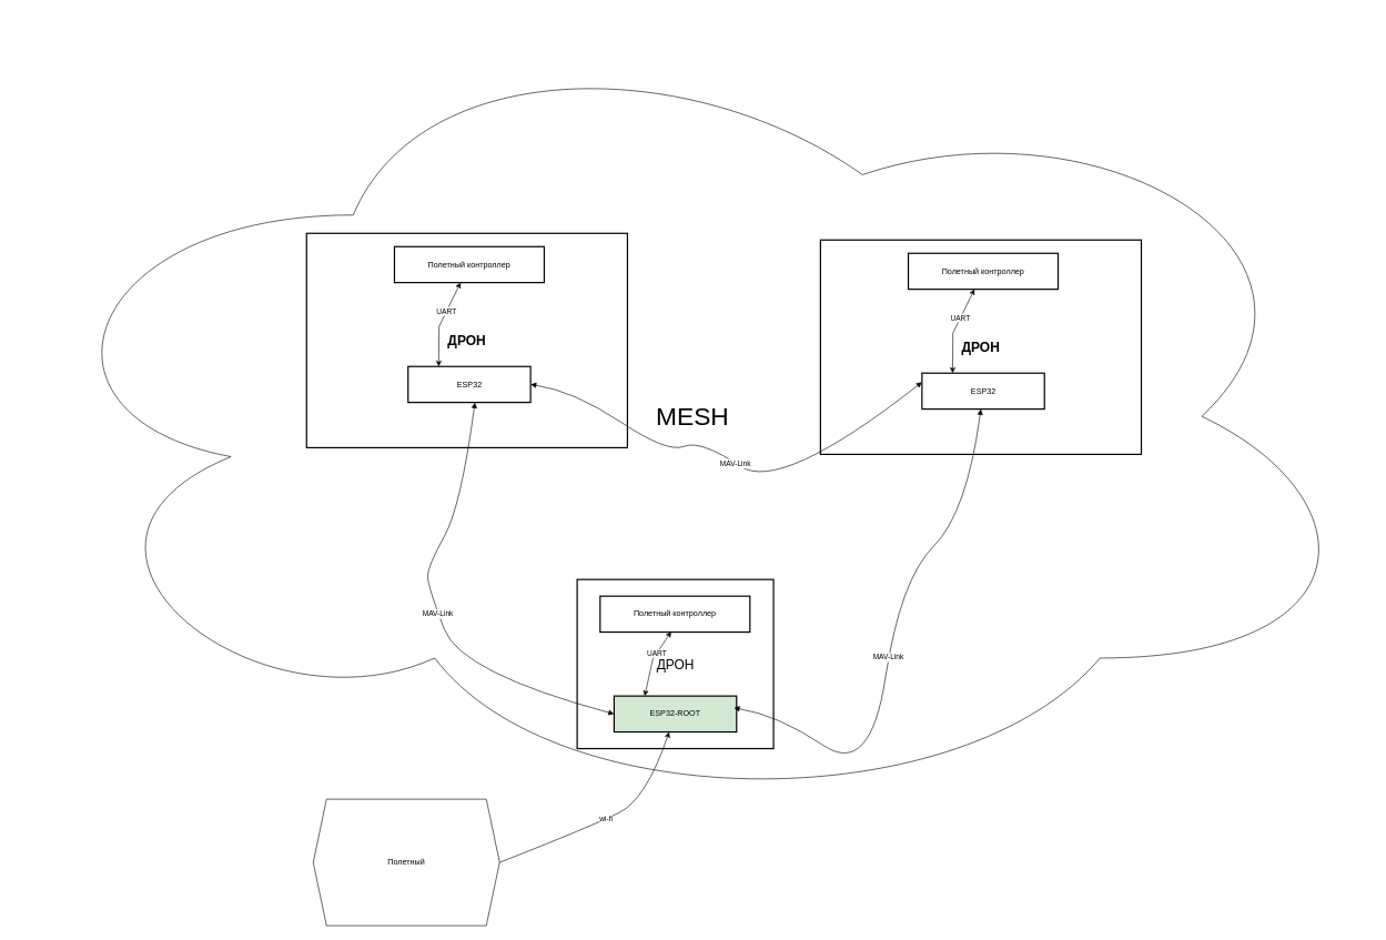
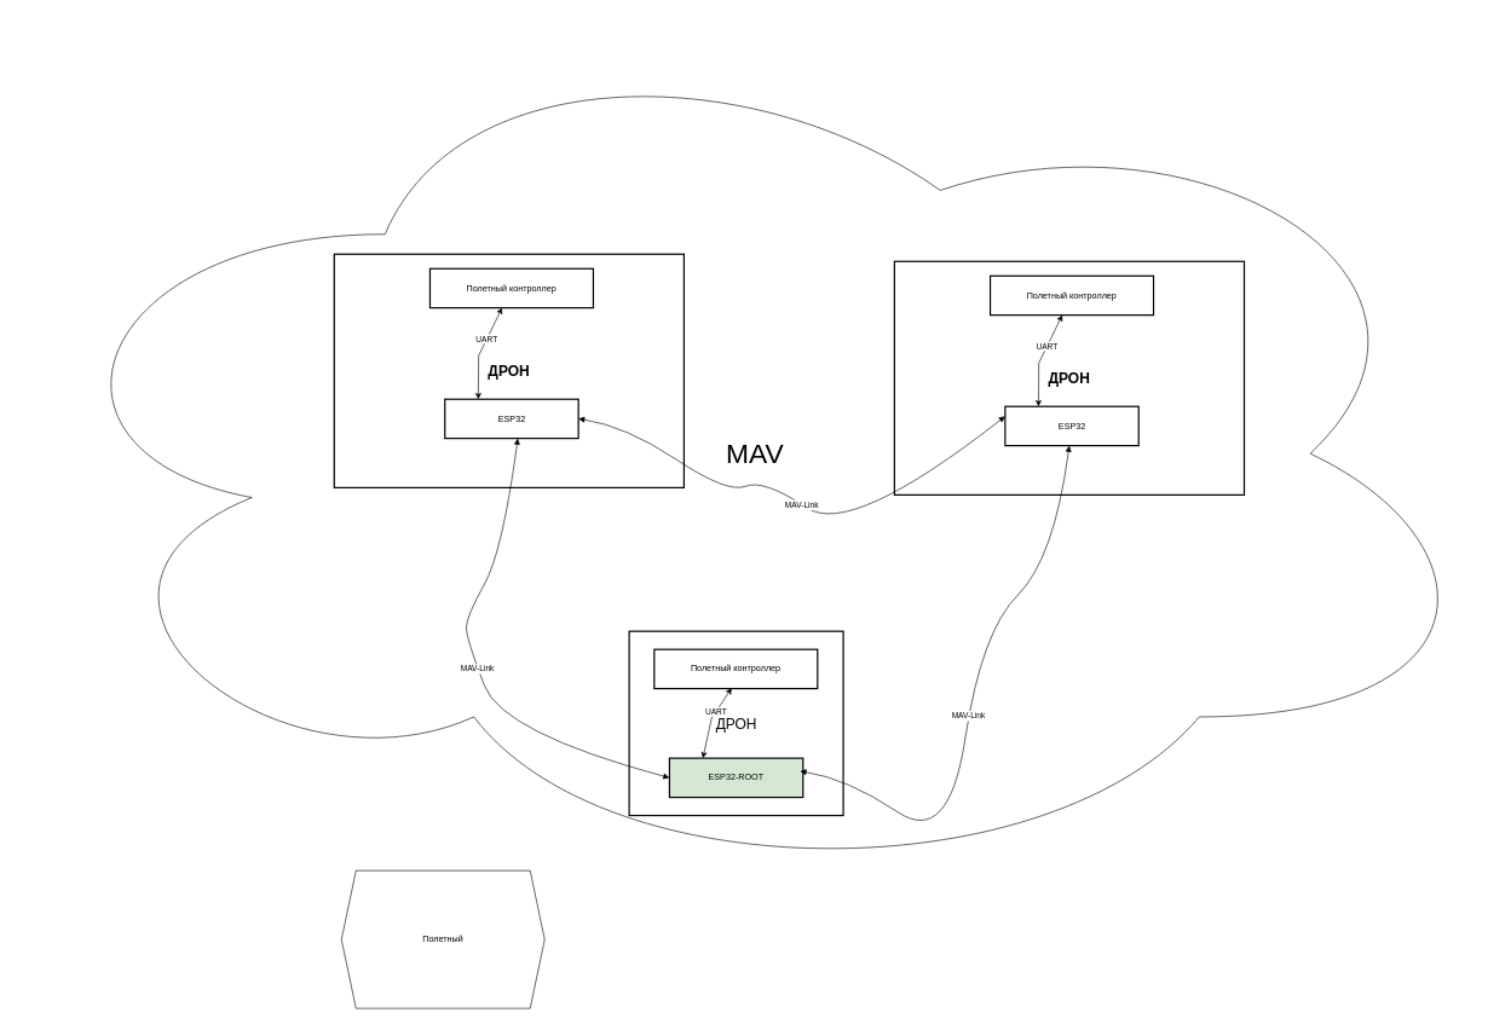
  <mxCell id="0" />
  <mxCell id="1" parent="0" />
- <mxCell id="2" value="&lt;font style=&quot;font-size: 38px;&quot;&gt;MESH&lt;/font&gt;" style="ellipse;shape=cloud;whiteSpace=wrap;html=1;" vertex="1" parent="1"><mxGeometry x="20" y="20" width="2040" height="1210" as="geometry" /></mxCell>
+ <mxCell id="2" value="&lt;font style=&quot;font-size: 38px;&quot;&gt;MAV&lt;/font&gt;" style="ellipse;shape=cloud;whiteSpace=wrap;html=1;" vertex="1" parent="1"><mxGeometry x="20" y="20" width="2040" height="1210" as="geometry" /></mxCell>
  <mxCell id="3" value="ДРОН" style="whiteSpace=wrap;strokeWidth=2;fontStyle=1;fontSize=20;" parent="1" vertex="1"><mxGeometry x="460" y="350" width="482" height="322" as="geometry" /></mxCell>
  <mxCell id="4" value="Полетный контроллер" style="whiteSpace=wrap;strokeWidth=2;" parent="1" vertex="1"><mxGeometry x="592" y="370" width="225" height="54" as="geometry" /></mxCell>
  <mxCell id="5" value="ESP32" style="whiteSpace=wrap;strokeWidth=2;" parent="1" vertex="1"><mxGeometry x="612.5" y="550" width="184" height="54" as="geometry" /></mxCell>
  <mxCell id="6" value="ДРОН" style="whiteSpace=wrap;strokeWidth=2;fontSize=20;" vertex="1" parent="1"><mxGeometry x="866.5" y="870" width="295" height="254" as="geometry" /></mxCell>
  <mxCell id="7" value="Полетный контроллер" style="whiteSpace=wrap;strokeWidth=2;" vertex="1" parent="1"><mxGeometry x="901" y="895" width="225" height="54" as="geometry" /></mxCell>
  <mxCell id="8" value="ESP32-ROOT" style="whiteSpace=wrap;strokeWidth=2;fillColor=#d5e8d4;" vertex="1" parent="1"><mxGeometry x="922" y="1045" width="184" height="54" as="geometry" /></mxCell>
  <mxCell id="9" value="UART" style="endArrow=classic;startArrow=classic;html=1;rounded=0;exitX=0.25;exitY=0;exitDx=0;exitDy=0;" edge="1" parent="1" source="5" target="4"><mxGeometry x="0.267" y="1" width="50" height="50" relative="1" as="geometry"><mxPoint x="842" y="680" as="sourcePoint" /><mxPoint x="892" y="630" as="targetPoint" /><Array as="points"><mxPoint x="659" y="490" /></Array><mxPoint x="1" as="offset" /></mxGeometry></mxCell>
  <mxCell id="10" value="ДРОН" style="whiteSpace=wrap;strokeWidth=2;fontStyle=1;fontSize=20;" vertex="1" parent="1"><mxGeometry x="1232" y="360" width="482" height="322" as="geometry" /></mxCell>
  <mxCell id="11" value="Полетный контроллер" style="whiteSpace=wrap;strokeWidth=2;" vertex="1" parent="1"><mxGeometry x="1364" y="380" width="225" height="54" as="geometry" /></mxCell>
  <mxCell id="12" value="ESP32" style="whiteSpace=wrap;strokeWidth=2;" vertex="1" parent="1"><mxGeometry x="1384.5" y="560" width="184" height="54" as="geometry" /></mxCell>
  <mxCell id="13" value="UART" style="endArrow=classic;startArrow=classic;html=1;rounded=0;exitX=0.25;exitY=0;exitDx=0;exitDy=0;" edge="1" parent="1" source="12" target="11"><mxGeometry x="0.267" y="1" width="50" height="50" relative="1" as="geometry"><mxPoint x="1614" y="690" as="sourcePoint" /><mxPoint x="1664" y="640" as="targetPoint" /><Array as="points"><mxPoint x="1431" y="500" /></Array><mxPoint x="1" as="offset" /></mxGeometry></mxCell>
  <mxCell id="14" value="MAV-Link" style="curved=1;startArrow=block;endArrow=block;entryX=1;entryY=0.5;exitX=0;exitY=0.25;exitDx=0;exitDy=0;entryDx=0;entryDy=0;" parent="1" source="12" target="5" edge="1"><mxGeometry relative="1" as="geometry"><Array as="points"><mxPoint x="1172" y="740" /><mxPoint x="1052" y="660" /><mxPoint x="1002" y="680" /><mxPoint x="862" y="587" /></Array><mxPoint x="1322" y="820" as="sourcePoint" /><mxPoint as="offset" /></mxGeometry></mxCell>
  <mxCell id="15" value="MAV-Link" style="curved=1;startArrow=block;endArrow=block;entryX=1;entryY=0.5;entryDx=0;entryDy=0;" edge="1" parent="1" source="12"><mxGeometry relative="1" as="geometry"><Array as="points"><mxPoint x="1452" y="770" /><mxPoint x="1352" y="870" /><mxPoint x="1307" y="1166" /><mxPoint x="1167" y="1073" /></Array><mxPoint x="1690" y="1060" as="sourcePoint" /><mxPoint x="1102" y="1063" as="targetPoint" /><mxPoint as="offset" /></mxGeometry></mxCell>
  <mxCell id="16" value="MAV-Link" style="curved=1;startArrow=block;endArrow=block;entryX=0;entryY=0.5;entryDx=0;entryDy=0;" edge="1" parent="1" target="8"><mxGeometry relative="1" as="geometry"><Array as="points"><mxPoint x="692" y="760" /><mxPoint x="642" y="850" /><mxPoint x="642" y="880" /><mxPoint x="692" y="1010" /></Array><mxPoint x="713" y="604" as="sourcePoint" /><mxPoint x="342" y="1053" as="targetPoint" /><mxPoint as="offset" /></mxGeometry></mxCell>
  <mxCell id="17" value="Полетный" style="shape=hexagon;perimeter=hexagonPerimeter2;whiteSpace=wrap;html=1;fixedSize=1;" vertex="1" parent="1"><mxGeometry x="470" y="1200" width="280" height="190" as="geometry" /></mxCell>
- <mxCell id="18" value="wi-fi" style="curved=1;endArrow=classic;html=1;rounded=0;exitX=1;exitY=0.5;exitDx=0;exitDy=0;" edge="1" parent="1" source="17" target="8"><mxGeometry width="50" height="50" relative="1" as="geometry"><mxPoint x="990" y="870" as="sourcePoint" /><mxPoint x="1040" y="820" as="targetPoint" /><Array as="points"><mxPoint x="890" y="1240" /><mxPoint x="970" y="1200" /></Array></mxGeometry></mxCell>
  <mxCell id="19" value="UART" style="endArrow=classic;startArrow=classic;html=1;rounded=0;entryX=0.474;entryY=0.988;entryDx=0;entryDy=0;entryPerimeter=0;exitX=0.25;exitY=0;exitDx=0;exitDy=0;" edge="1" parent="1" source="8" target="7"><mxGeometry x="0.267" y="1" width="50" height="50" relative="1" as="geometry"><mxPoint x="669" y="560" as="sourcePoint" /><mxPoint x="701" y="434" as="targetPoint" /><Array as="points"><mxPoint x="980" y="990" /></Array><mxPoint x="1" as="offset" /></mxGeometry></mxCell>
